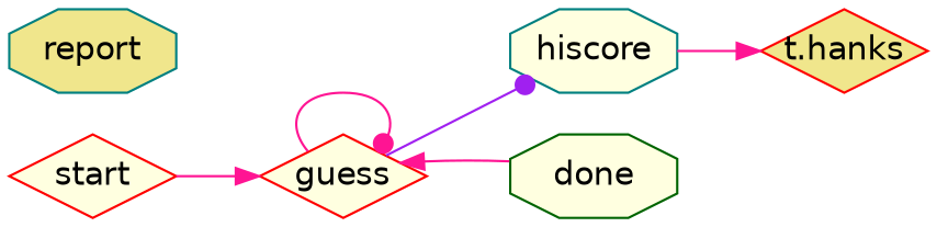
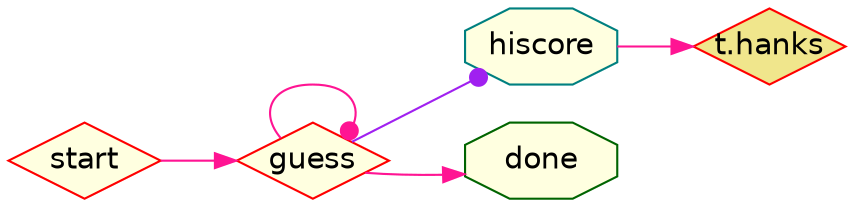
  digraph {
    fontname="DejaVu Sans"
    rankdir=LR
    node [color=red fillcolor=lightyellow fixedsize=true fontname="DejaVu Sans" shape=diamond style=filled]
    edge [arrowhead=normal color=deeppink fontname="DejaVu Sans"]
    start [width=1]
    guess [width=1]
    hiscore [color=teal shape=octagon width=1]
    done [color=darkgreen shape=octagon width=1]
    n5 [fillcolor=khaki label="t.hanks" width=1]
-   report [color=teal fillcolor=khaki shape=octagon width=1]
    start -> guess
    guess -> guess [arrowhead=dot]
    guess -> hiscore [arrowhead=dot color=purple]
-   done -> guess
+   guess -> done
    hiscore -> n5
  }
